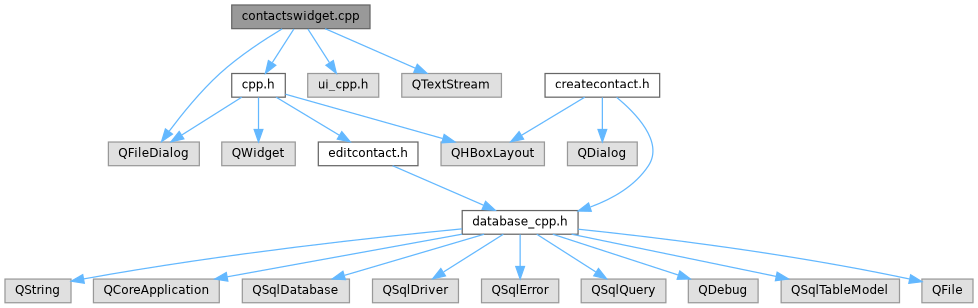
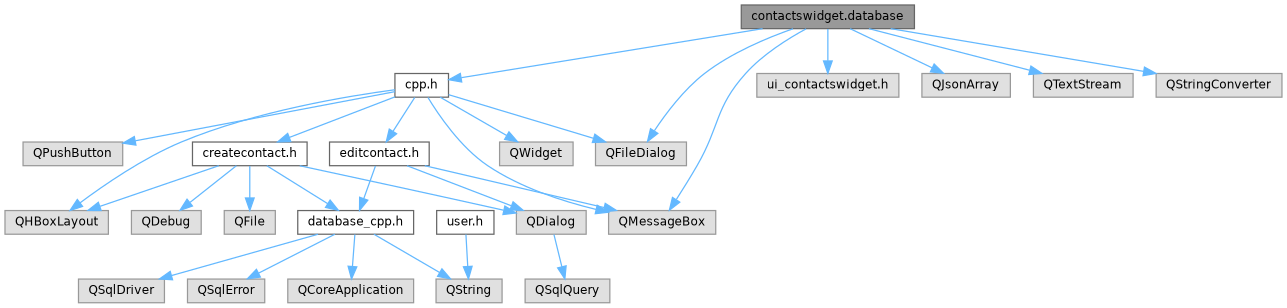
  digraph {
    node [color=grey60 fillcolor="#E0E0E0" fontname=Helvetica fontsize=10 shape=box style=filled]
    edge [color=steelblue1 fontname=Helvetica fontsize=10 labelfontname=Helvetica labelfontsize=10 style=solid]
-   n1 [color=gray40 fillcolor=grey60 fontcolor=black height=0.2 label="contactswidget.cpp" width=0.4]
+   n1 [color=gray40 fillcolor=grey60 fontcolor=black height=0.2 label="contactswidget.database" width=0.4]
    n2 [color=grey40 fillcolor=white height=0.2 label="cpp.h" width=0.4]
+   n3 [height=0.2 label=QMessageBox width=0.4]
    n4 [height=0.2 label=QFileDialog width=0.4]
-   n5 [height=0.2 label="ui_cpp.h" width=0.4]
+   n5 [height=0.2 label="ui_contactswidget.h" width=0.4]
+   n6 [height=0.2 label=QJsonArray width=0.4]
    n7 [height=0.2 label=QTextStream width=0.4]
+   n8 [height=0.2 label=QStringConverter width=0.4]
    n9 [height=0.2 label=QWidget width=0.4]
+   n10 [height=0.2 label=QPushButton width=0.4]
    n11 [height=0.2 label=QHBoxLayout width=0.4]
    n12 [color=grey40 fillcolor=white height=0.2 label="createcontact.h" width=0.4]
    n13 [color=grey40 fillcolor=white height=0.2 label="editcontact.h" width=0.4]
    n14 [height=0.2 label=QDialog width=0.4]
    n15 [color=grey40 fillcolor=white height=0.2 label="database_cpp.h" width=0.4]
    n16 [height=0.2 label=QString width=0.4]
    n17 [height=0.2 label=QCoreApplication width=0.4]
-   n18 [height=0.2 label=QSqlDatabase width=0.4]
    n19 [height=0.2 label=QSqlDriver width=0.4]
    n20 [height=0.2 label=QSqlError width=0.4]
    n21 [height=0.2 label=QSqlQuery width=0.4]
    n22 [height=0.2 label=QDebug width=0.4]
-   n23 [height=0.2 label=QSqlTableModel width=0.4]
    n24 [height=0.2 label=QFile width=0.4]
+   n25 [color=grey40 fillcolor=white height=0.2 label="user.h" width=0.4]
    n1 -> n2
+   n1 -> n3
    n1 -> n4
    n1 -> n5
+   n1 -> n6
    n1 -> n7
+   n1 -> n8
+   n2 -> n3
    n2 -> n4
    n2 -> n9
+   n2 -> n10
    n2 -> n11
+   n2 -> n12
    n2 -> n13
    n12 -> n11
    n12 -> n14
    n12 -> n15
+   n13 -> n3
+   n13 -> n14
    n13 -> n15
    n15 -> n16
    n15 -> n17
-   n15 -> n18
    n15 -> n19
    n15 -> n20
-   n15 -> n21
-   n15 -> n22
-   n15 -> n23
-   n15 -> n24
+   n14 -> n21
+   n12 -> n22
+   n12 -> n24
+   n25 -> n16
  }
